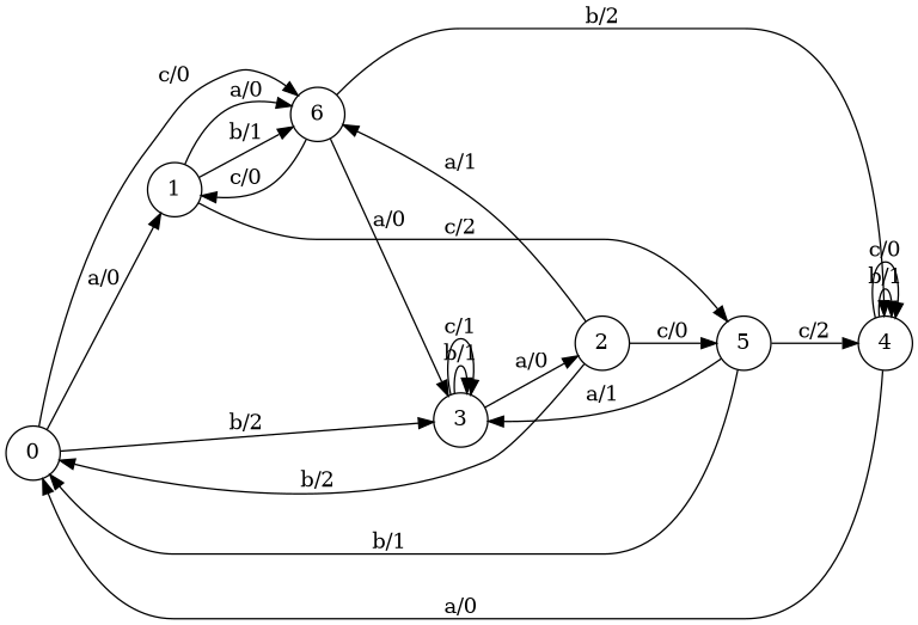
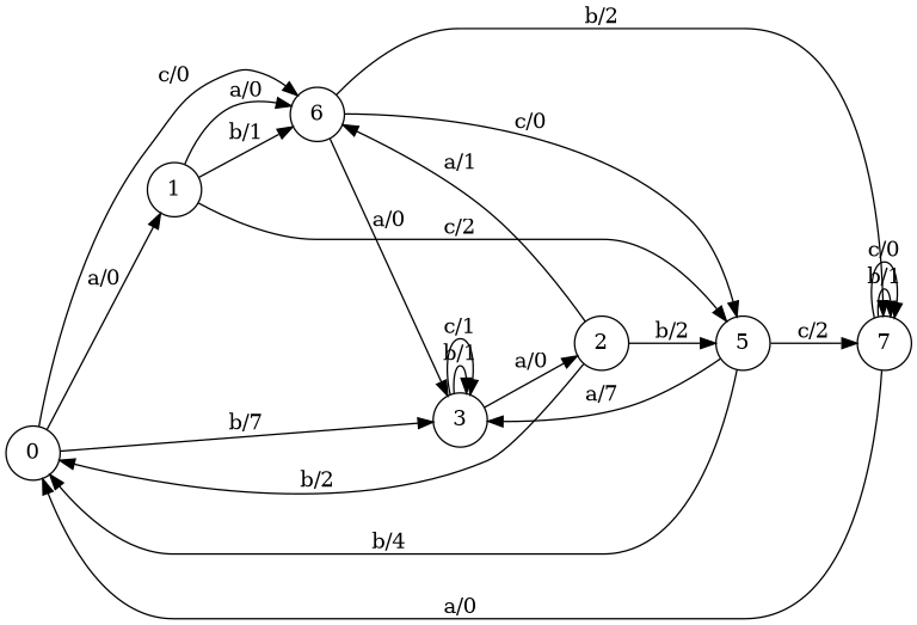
  digraph {
    rankdir=LR
    node [shape=circle]
    n1 [label=0]
    n2 [label=1]
    n3 [label=3]
    n4 [label=6]
    n5 [label=5]
    n6 [label=2]
-   n7 [label=4]
+   n7 [label=7]
    n1 -> n2 [label="a/0"]
-   n1 -> n3 [label="b/2"]
+   n1 -> n3 [label="b/7"]
    n1 -> n4 [label="c/0"]
    n2 -> n4 [label="a/0"]
    n2 -> n4 [label="b/1"]
    n2 -> n5 [label="c/2"]
    n3 -> n3 [label="b/1"]
    n3 -> n3 [label="c/1"]
    n3 -> n6 [label="a/0"]
-   n4 -> n2 [label="c/0"]
+   n4 -> n5 [label="c/0"]
    n4 -> n3 [label="a/0"]
    n4 -> n7 [label="b/2"]
-   n5 -> n1 [label="b/1"]
-   n5 -> n3 [label="a/1"]
+   n5 -> n1 [label="b/4"]
+   n5 -> n3 [label="a/7"]
    n5 -> n7 [label="c/2"]
    n6 -> n1 [label="b/2"]
    n6 -> n4 [label="a/1"]
-   n6 -> n5 [label="c/0"]
+   n6 -> n5 [label="b/2"]
    n7 -> n1 [label="a/0"]
    n7 -> n7 [label="b/1"]
    n7 -> n7 [label="c/0"]
  }
